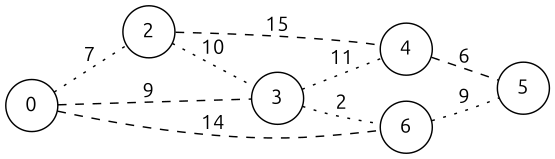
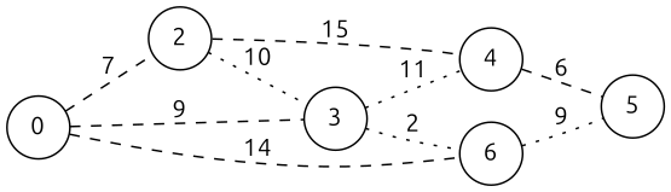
  strict graph {
    bgcolor="#ffffff"
    color="#000000"
    fontname=Ubuntu
    rankdir=LR
    node [fontname=Ubuntu shape=circle]
    edge [fontname=Ubuntu style=dotted]
    n1 [label=0]
    n2 [label=2]
    n3 [label=3]
    n4 [label=6]
    n5 [label=4]
    n6 [label=5]
-   n1 -- n2 [label=7]
+   n1 -- n2 [label=7 style=dashed]
    n1 -- n3 [label=9 style=dashed]
    n1 -- n4 [label=14 style=dashed]
    n2 -- n3 [label=10]
    n2 -- n5 [label=15 style=dashed]
    n3 -- n4 [label=2]
    n3 -- n5 [label=11]
    n4 -- n6 [label=9]
    n5 -- n6 [label=6 style=dashed]
  }
